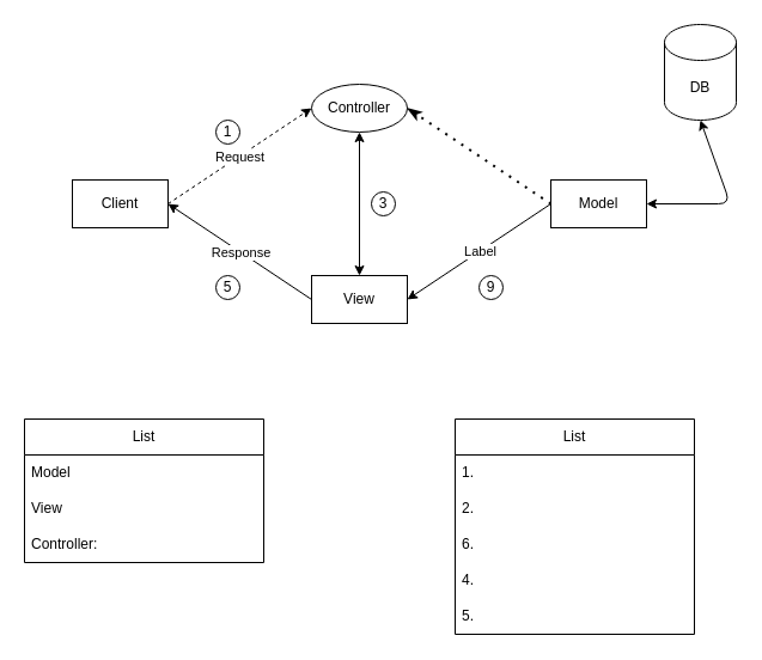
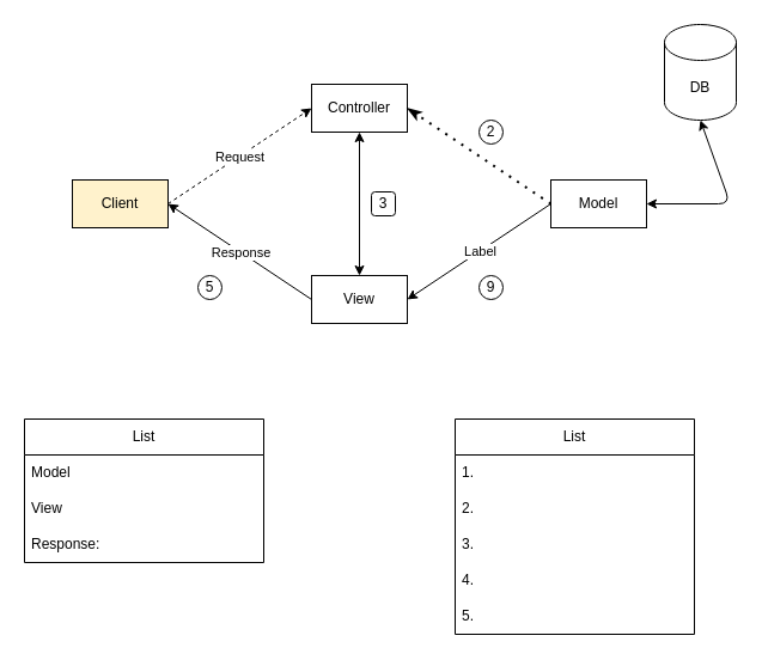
  <mxCell id="0" />
  <mxCell id="1" parent="0" />
- <mxCell id="2" value="Client" style="rounded=0;whiteSpace=wrap;html=1;" vertex="1" parent="1"><mxGeometry x="60" y="150" width="80" height="40" as="geometry" /></mxCell>
- <mxCell id="3" value="Controller" style="ellipse;whiteSpace=wrap;html=1;" vertex="1" parent="1"><mxGeometry x="260" y="70" width="80" height="40" as="geometry" /></mxCell>
+ <mxCell id="2" value="Client" style="rounded=0;whiteSpace=wrap;html=1;fillColor=#fff2cc;" vertex="1" parent="1"><mxGeometry x="60" y="150" width="80" height="40" as="geometry" /></mxCell>
+ <mxCell id="3" value="Controller" style="rounded=0;whiteSpace=wrap;html=1;" vertex="1" parent="1"><mxGeometry x="260" y="70" width="80" height="40" as="geometry" /></mxCell>
  <mxCell id="4" value="View" style="rounded=0;whiteSpace=wrap;html=1;" vertex="1" parent="1"><mxGeometry x="260" y="230" width="80" height="40" as="geometry" /></mxCell>
  <mxCell id="5" value="Model" style="rounded=0;whiteSpace=wrap;html=1;" vertex="1" parent="1"><mxGeometry x="460" y="150" width="80" height="40" as="geometry" /></mxCell>
  <mxCell id="6" value="" style="endArrow=classic;html=1;exitX=1;exitY=0.5;exitDx=0;exitDy=0;entryX=0;entryY=0.5;entryDx=0;entryDy=0;dashed=1;" edge="1" parent="1" source="2" target="3"><mxGeometry relative="1" as="geometry"><mxPoint x="260" y="160" as="sourcePoint" /><mxPoint x="360" y="160" as="targetPoint" /></mxGeometry></mxCell>
  <mxCell id="7" value="Request" style="edgeLabel;resizable=0;html=1;align=center;verticalAlign=middle;" connectable="0" vertex="1" parent="6"><mxGeometry relative="1" as="geometry" /></mxCell>
  <mxCell id="8" value="" style="endArrow=classic;html=1;exitX=0;exitY=0.5;exitDx=0;exitDy=0;" edge="1" parent="1" source="4"><mxGeometry relative="1" as="geometry"><mxPoint x="210" y="220" as="sourcePoint" /><mxPoint x="140" y="170" as="targetPoint" /></mxGeometry></mxCell>
  <mxCell id="9" value="Response" style="edgeLabel;resizable=0;html=1;align=center;verticalAlign=middle;" connectable="0" vertex="1" parent="8"><mxGeometry relative="1" as="geometry" /></mxCell>
  <mxCell id="10" value="" style="endArrow=classic;html=1;exitX=0;exitY=0.5;exitDx=0;exitDy=0;entryX=1;entryY=0.5;entryDx=0;entryDy=0;" edge="1" parent="1" source="5" target="4"><mxGeometry relative="1" as="geometry"><mxPoint x="390" y="160" as="sourcePoint" /><mxPoint x="510" y="80" as="targetPoint" /></mxGeometry></mxCell>
  <mxCell id="11" value="Label" style="edgeLabel;resizable=0;html=1;align=center;verticalAlign=middle;" connectable="0" vertex="1" parent="10"><mxGeometry relative="1" as="geometry" /></mxCell>
  <mxCell id="12" value="" style="endArrow=classicThin;dashed=1;html=1;dashPattern=1 3;strokeWidth=2;exitX=0;exitY=0.5;exitDx=0;exitDy=0;entryX=1;entryY=0.5;entryDx=0;entryDy=0;startArrow=none;startFill=0;endFill=1;" edge="1" parent="1" source="5" target="3"><mxGeometry width="50" height="50" relative="1" as="geometry"><mxPoint x="290" y="190" as="sourcePoint" /><mxPoint x="340" y="140" as="targetPoint" /></mxGeometry></mxCell>
  <mxCell id="13" value="" style="endArrow=classic;startArrow=classic;html=1;entryX=0.5;entryY=1;entryDx=0;entryDy=0;exitX=0.5;exitY=0;exitDx=0;exitDy=0;" edge="1" parent="1" source="4" target="3"><mxGeometry width="50" height="50" relative="1" as="geometry"><mxPoint x="310" y="230" as="sourcePoint" /><mxPoint x="360" y="180" as="targetPoint" /></mxGeometry></mxCell>
- <mxCell id="14" value="1" style="ellipse;whiteSpace=wrap;html=1;aspect=fixed;" vertex="1" parent="1"><mxGeometry x="180" y="100" width="20" height="20" as="geometry" /></mxCell>
- <mxCell id="15" value="5" style="ellipse;whiteSpace=wrap;html=1;aspect=fixed;" vertex="1" parent="1"><mxGeometry x="180" y="230" width="20" height="20" as="geometry" /></mxCell>
+ <mxCell id="15" value="5" style="ellipse;whiteSpace=wrap;html=1;aspect=fixed;" vertex="1" parent="1"><mxGeometry x="165" y="230" width="20" height="20" as="geometry" /></mxCell>
  <mxCell id="16" value="9" style="ellipse;whiteSpace=wrap;html=1;aspect=fixed;" vertex="1" parent="1"><mxGeometry x="400" y="230" width="20" height="20" as="geometry" /></mxCell>
- <mxCell id="18" value="3" style="ellipse;whiteSpace=wrap;html=1;aspect=fixed;" vertex="1" parent="1"><mxGeometry x="310" y="160" width="20" height="20" as="geometry" /></mxCell>
+ <mxCell id="17" value="2" style="ellipse;whiteSpace=wrap;html=1;aspect=fixed;" vertex="1" parent="1"><mxGeometry x="400" y="100" width="20" height="20" as="geometry" /></mxCell>
+ <mxCell id="18" value="3" style="whiteSpace=wrap;html=1;aspect=fixed;rounded=1;" vertex="1" parent="1"><mxGeometry x="310" y="160" width="20" height="20" as="geometry" /></mxCell>
  <mxCell id="19" value="DB" style="shape=cylinder3;whiteSpace=wrap;html=1;boundedLbl=1;backgroundOutline=1;size=15;" vertex="1" parent="1"><mxGeometry x="555" y="20" width="60" height="80" as="geometry" /></mxCell>
  <mxCell id="20" value="" style="endArrow=classic;startArrow=classic;html=1;exitX=1;exitY=0.5;exitDx=0;exitDy=0;entryX=0.5;entryY=1;entryDx=0;entryDy=0;entryPerimeter=0;" edge="1" parent="1" source="5" target="19"><mxGeometry width="50" height="50" relative="1" as="geometry"><mxPoint x="620" y="130" as="sourcePoint" /><mxPoint x="670" y="80" as="targetPoint" /><Array as="points"><mxPoint x="610" y="170" /></Array></mxGeometry></mxCell>
  <mxCell id="21" value="List" style="swimlane;fontStyle=0;childLayout=stackLayout;horizontal=1;startSize=30;horizontalStack=0;resizeParent=1;resizeParentMax=0;resizeLast=0;collapsible=1;marginBottom=0;whiteSpace=wrap;html=1;" vertex="1" parent="1"><mxGeometry x="20" y="350" width="200" height="120" as="geometry"><mxRectangle x="80" y="360" width="60" height="30" as="alternateBounds" /></mxGeometry></mxCell>
  <mxCell id="22" value="Model" style="text;strokeColor=none;fillColor=none;align=left;verticalAlign=middle;spacingLeft=4;spacingRight=4;overflow=hidden;points=[[0,0.5],[1,0.5]];portConstraint=eastwest;rotatable=0;whiteSpace=wrap;html=1;" vertex="1" parent="21"><mxGeometry y="30" width="200" height="30" as="geometry" /></mxCell>
  <mxCell id="23" value="View" style="text;strokeColor=none;fillColor=none;align=left;verticalAlign=middle;spacingLeft=4;spacingRight=4;overflow=hidden;points=[[0,0.5],[1,0.5]];portConstraint=eastwest;rotatable=0;whiteSpace=wrap;html=1;" vertex="1" parent="21"><mxGeometry y="60" width="200" height="30" as="geometry" /></mxCell>
- <mxCell id="24" value="Controller:" style="text;strokeColor=none;fillColor=none;align=left;verticalAlign=middle;spacingLeft=4;spacingRight=4;overflow=hidden;points=[[0,0.5],[1,0.5]];portConstraint=eastwest;rotatable=0;whiteSpace=wrap;html=1;" vertex="1" parent="21"><mxGeometry y="90" width="200" height="30" as="geometry" /></mxCell>
+ <mxCell id="24" value="Response:" style="text;strokeColor=none;fillColor=none;align=left;verticalAlign=middle;spacingLeft=4;spacingRight=4;overflow=hidden;points=[[0,0.5],[1,0.5]];portConstraint=eastwest;rotatable=0;whiteSpace=wrap;html=1;" vertex="1" parent="21"><mxGeometry y="90" width="200" height="30" as="geometry" /></mxCell>
  <mxCell id="25" value="List" style="swimlane;fontStyle=0;childLayout=stackLayout;horizontal=1;startSize=30;horizontalStack=0;resizeParent=1;resizeParentMax=0;resizeLast=0;collapsible=1;marginBottom=0;whiteSpace=wrap;html=1;" vertex="1" parent="1"><mxGeometry x="380" y="350" width="200" height="180" as="geometry" /></mxCell>
  <mxCell id="26" value="1.&amp;nbsp;" style="text;strokeColor=none;fillColor=none;align=left;verticalAlign=middle;spacingLeft=4;spacingRight=4;overflow=hidden;points=[[0,0.5],[1,0.5]];portConstraint=eastwest;rotatable=0;whiteSpace=wrap;html=1;" vertex="1" parent="25"><mxGeometry y="30" width="200" height="30" as="geometry" /></mxCell>
  <mxCell id="27" value="2." style="text;strokeColor=none;fillColor=none;align=left;verticalAlign=middle;spacingLeft=4;spacingRight=4;overflow=hidden;points=[[0,0.5],[1,0.5]];portConstraint=eastwest;rotatable=0;whiteSpace=wrap;html=1;" vertex="1" parent="25"><mxGeometry y="60" width="200" height="30" as="geometry" /></mxCell>
- <mxCell id="28" value="6." style="text;strokeColor=none;fillColor=none;align=left;verticalAlign=middle;spacingLeft=4;spacingRight=4;overflow=hidden;points=[[0,0.5],[1,0.5]];portConstraint=eastwest;rotatable=0;whiteSpace=wrap;html=1;" vertex="1" parent="25"><mxGeometry y="90" width="200" height="30" as="geometry" /></mxCell>
+ <mxCell id="28" value="3." style="text;strokeColor=none;fillColor=none;align=left;verticalAlign=middle;spacingLeft=4;spacingRight=4;overflow=hidden;points=[[0,0.5],[1,0.5]];portConstraint=eastwest;rotatable=0;whiteSpace=wrap;html=1;" vertex="1" parent="25"><mxGeometry y="90" width="200" height="30" as="geometry" /></mxCell>
  <mxCell id="29" value="4." style="text;strokeColor=none;fillColor=none;align=left;verticalAlign=middle;spacingLeft=4;spacingRight=4;overflow=hidden;points=[[0,0.5],[1,0.5]];portConstraint=eastwest;rotatable=0;whiteSpace=wrap;html=1;" vertex="1" parent="25"><mxGeometry y="120" width="200" height="30" as="geometry" /></mxCell>
  <mxCell id="30" value="5." style="text;strokeColor=none;fillColor=none;align=left;verticalAlign=middle;spacingLeft=4;spacingRight=4;overflow=hidden;points=[[0,0.5],[1,0.5]];portConstraint=eastwest;rotatable=0;whiteSpace=wrap;html=1;" vertex="1" parent="25"><mxGeometry y="150" width="200" height="30" as="geometry" /></mxCell>
